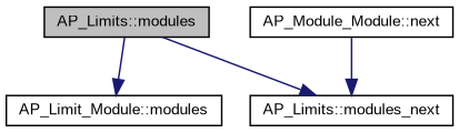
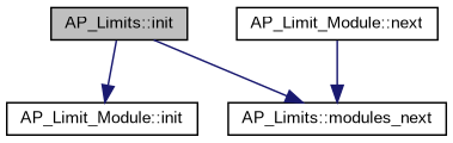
  digraph {
    fontname="Liberation Sans"
    rankdir=TB
    node [color=black fillcolor=white fontname="Liberation Sans" fontsize=10 shape=record style=filled]
    edge [color=midnightblue fontname="Liberation Sans" fontsize=10 labelfontname=Helvetica labelfontsize=10 style=solid]
-   n1 [fillcolor=grey75 fontcolor=black height=0.2 label="AP_Limits::modules" width=0.4]
-   n2 [height=0.2 label="AP_Limit_Module::modules" width=0.4]
+   n1 [fillcolor=grey75 fontcolor=black height=0.2 label="AP_Limits::init" width=0.4]
+   n2 [height=0.2 label="AP_Limit_Module::init" width=0.4]
    n3 [height=0.2 label="AP_Limits::modules_next" width=0.4]
-   n4 [height=0.2 label="AP_Module_Module::next" width=0.4]
+   n4 [height=0.2 label="AP_Limit_Module::next" width=0.4]
    n1 -> n2
    n1 -> n3
    n4 -> n3
  }
